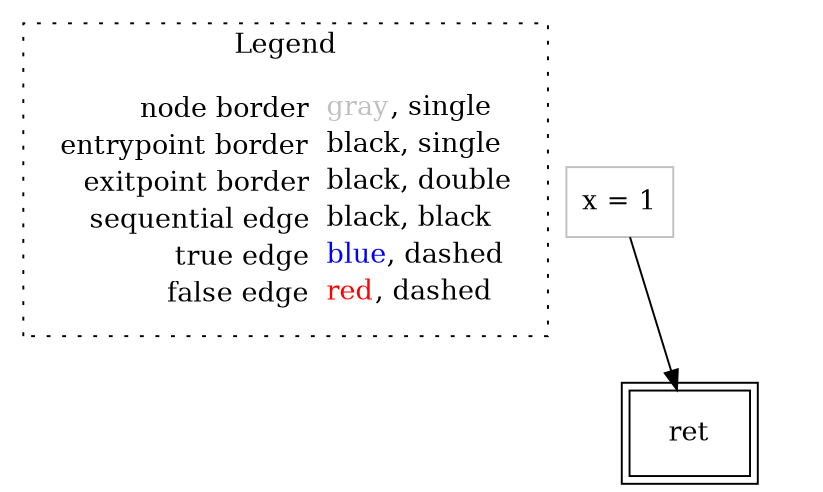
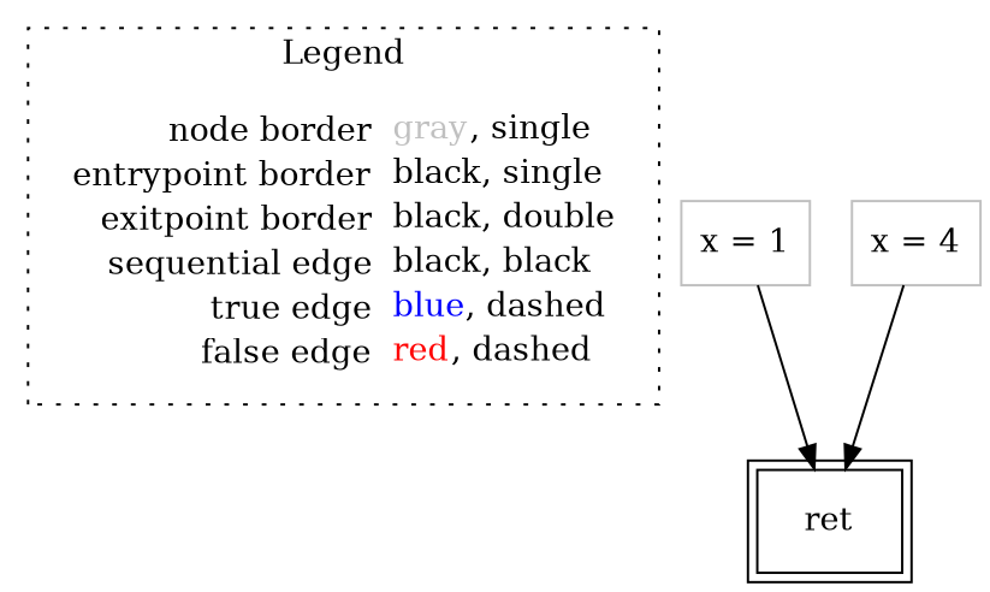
  digraph {
    node [shape=rect color=gray]
    edge [color=black]
    n1 [label=<<table border="0" cellpadding="2" cellspacing="0" cellborder="0"><tr><td align="right">node border&nbsp;</td><td align="left"><font color="gray">gray</font>, single</td></tr><tr><td align="right">entrypoint border&nbsp;</td><td align="left"><font color="black">black</font>, single</td></tr><tr><td align="right">exitpoint border&nbsp;</td><td align="left"><font color="black">black</font>, double</td></tr><tr><td align="right">sequential edge&nbsp;</td><td align="left"><font color="black">black</font>, black</td></tr><tr><td align="right">true edge&nbsp;</td><td align="left"><font color="blue">blue</font>, dashed</td></tr><tr><td align="right">false edge&nbsp;</td><td align="left"><font color="red">red</font>, dashed</td></tr></table>> shape=plaintext color=""]
    n2 [label=<x = 1>]
    n3 [color=black label=<ret> peripheries=2]
+   n4 [label=<x = 4>]
    subgraph cluster_1 {
      label=Legend
      style=dotted
      n1
    }
    n2 -> n3
+   n4 -> n3
  }
